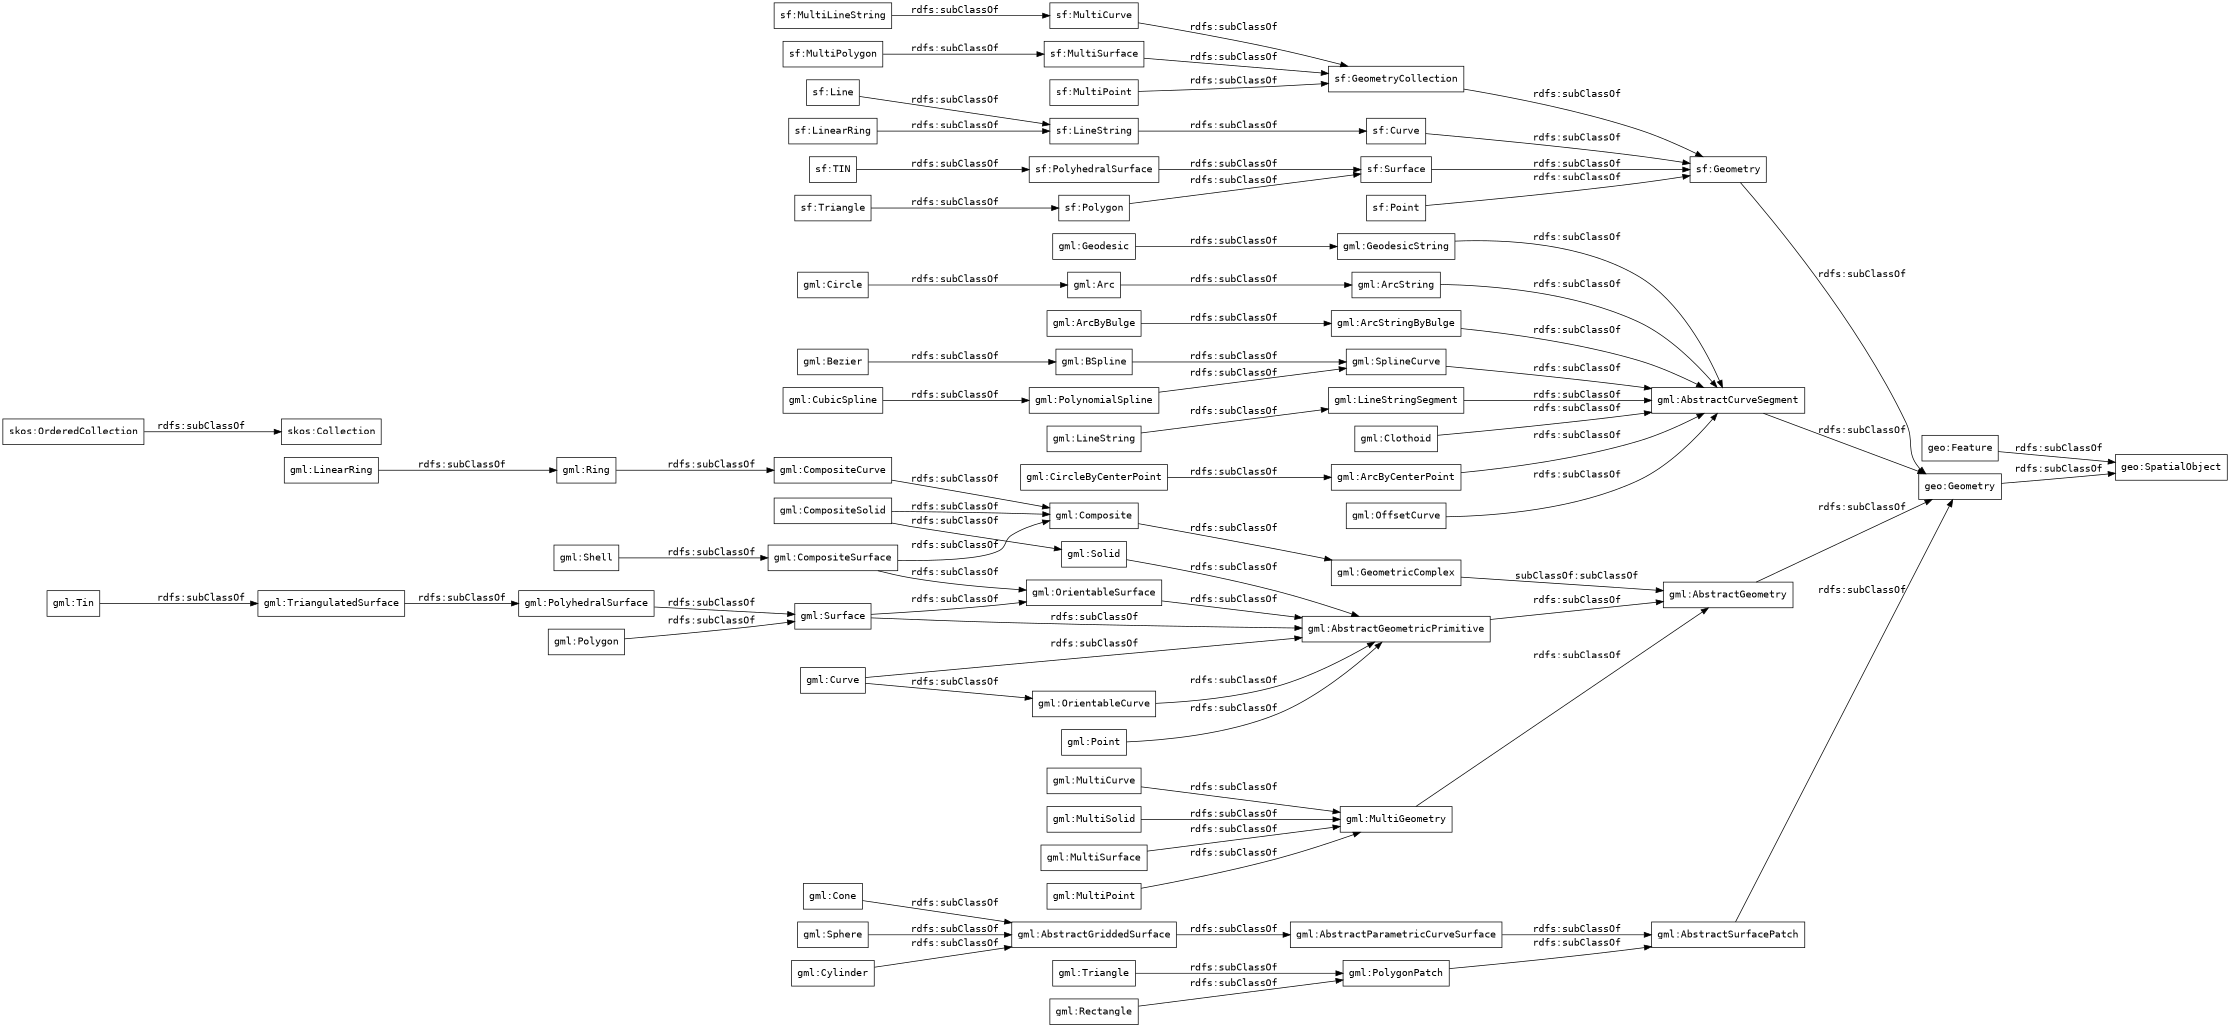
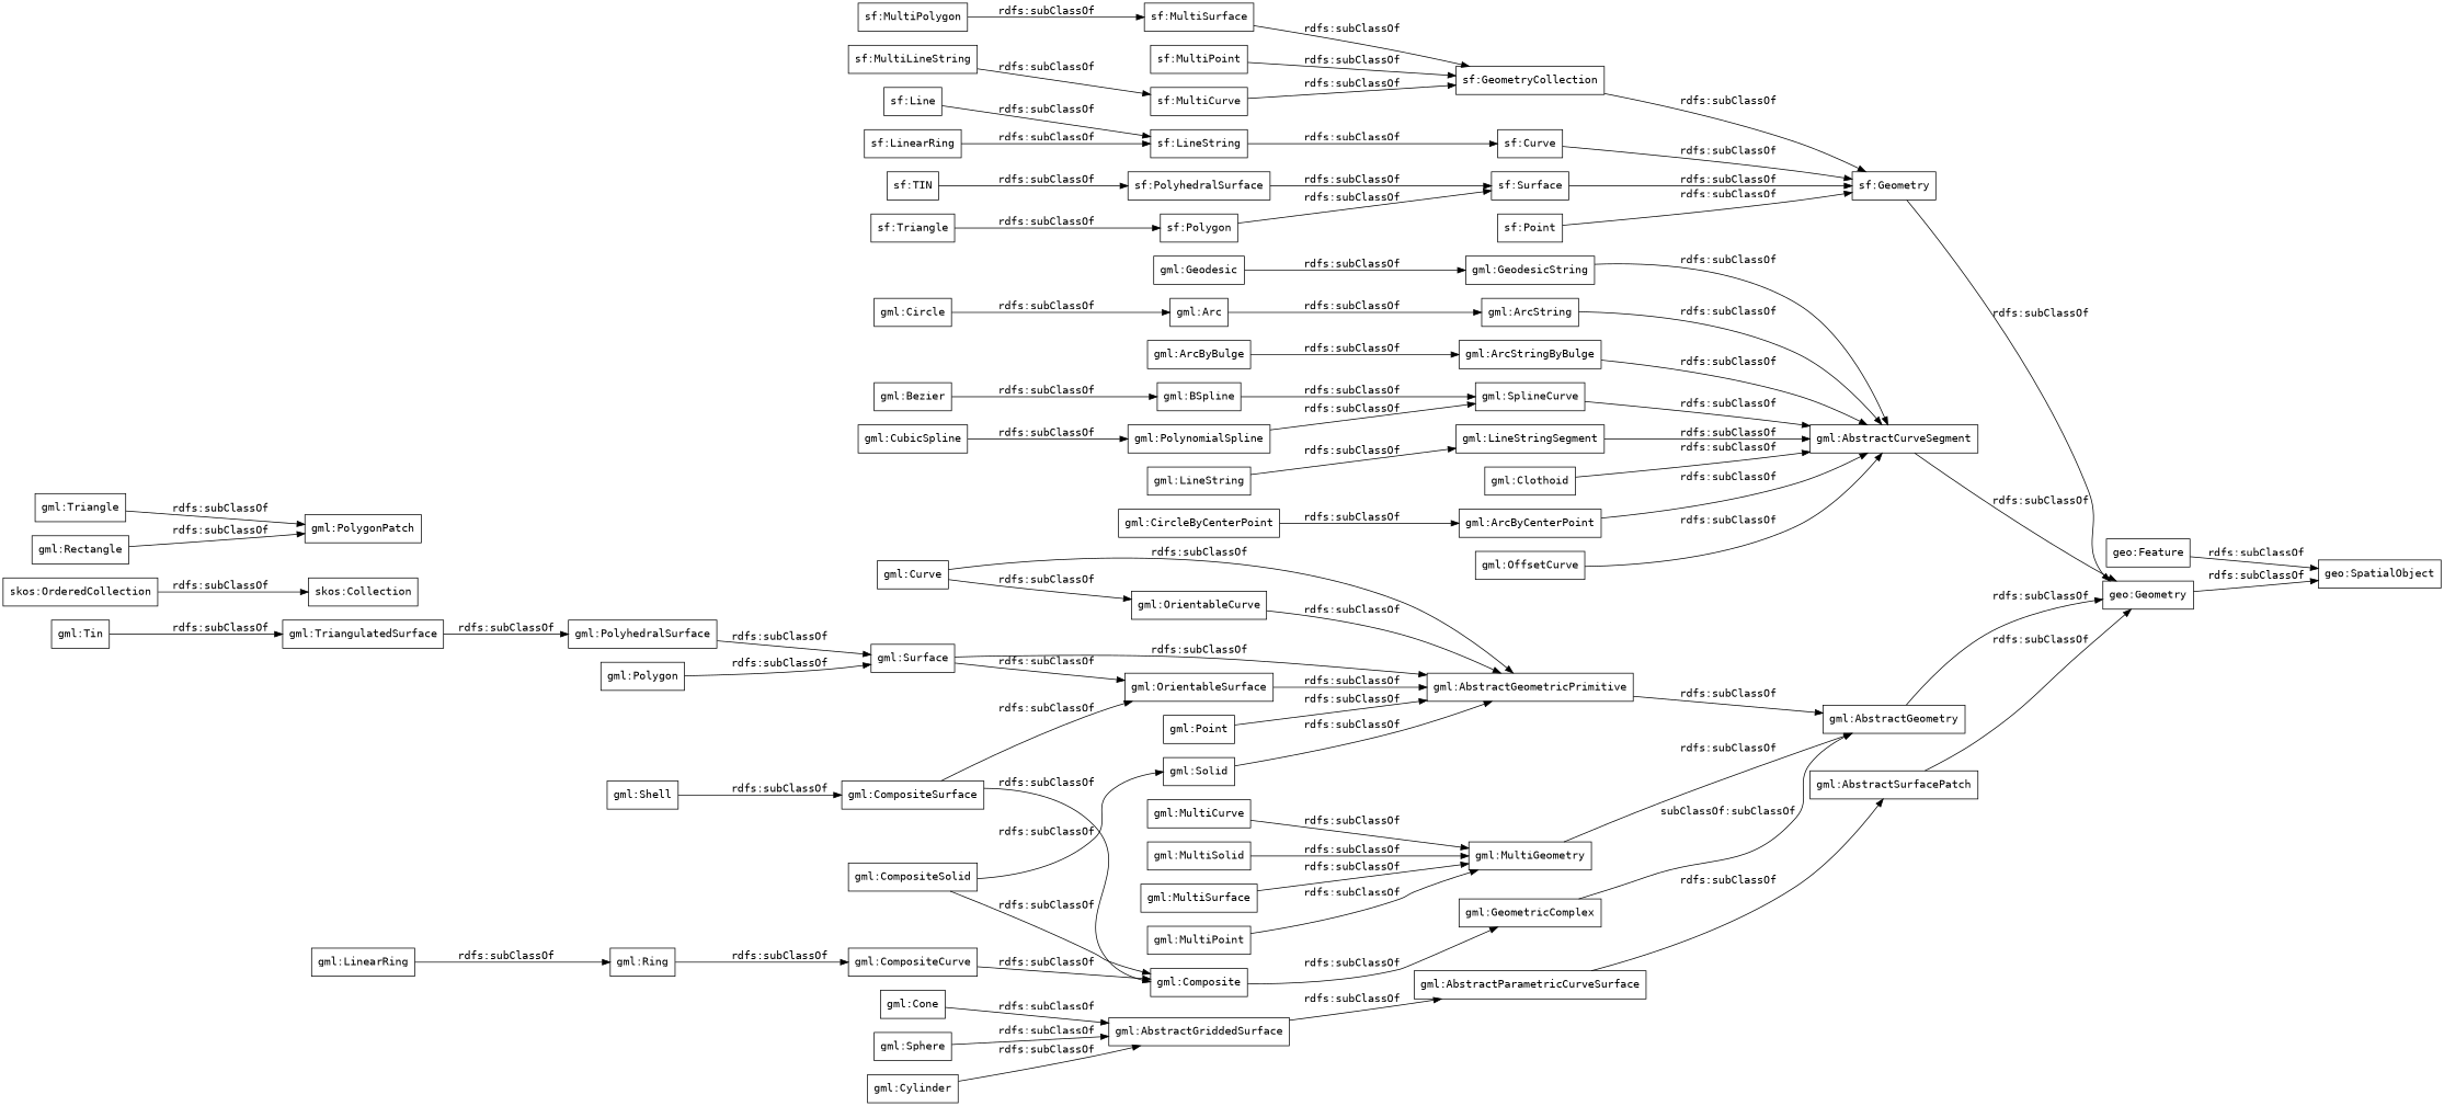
  digraph {
    fontname="DejaVu Sans Mono"
    rankdir=LR
    node [color=black fontname="DejaVu Sans Mono" shape=rectangle]
    edge [fontname="DejaVu Sans Mono"]
    "geo:Feature"
    "geo:SpatialObject"
    "geo:Geometry"
    "skos:OrderedCollection"
    "skos:Collection"
    "sf:MultiCurve"
    "sf:GeometryCollection"
    "sf:Geometry"
    "sf:Line"
    "sf:LineString"
    "sf:Curve"
    "sf:PolyhedralSurface"
    "sf:Surface"
    "sf:Triangle"
    "sf:Polygon"
    "sf:Point"
    "sf:TIN"
    "sf:MultiPolygon"
    "sf:MultiSurface"
    "sf:MultiLineString"
    "sf:LinearRing"
    "sf:MultiPoint"
    "gml:PolyhedralSurface"
    "gml:Surface"
    "gml:AbstractGeometricPrimitive"
    "gml:OrientableSurface"
    "gml:GeodesicString"
    "gml:AbstractCurveSegment"
    "gml:AbstractGeometry"
    "gml:CompositeCurve"
    "gml:Composite"
    "gml:OrientableCurve"
    "gml:GeometricComplex"
    "gml:MultiCurve"
    "gml:MultiGeometry"
    "gml:ArcString"
    "gml:CompositeSolid"
    "gml:Solid"
    "gml:LinearRing"
    "gml:Ring"
    "gml:ArcStringByBulge"
    "gml:BSpline"
    "gml:SplineCurve"
    "gml:Cone"
    "gml:AbstractGriddedSurface"
    "gml:AbstractParametricCurveSurface"
    "gml:Curve"
    "gml:Arc"
    "gml:PolynomialSpline"
    "gml:MultiSolid"
    "gml:LineStringSegment"
    "gml:Clothoid"
    "gml:ArcByBulge"
    "gml:Triangle"
    "gml:PolygonPatch"
    "gml:AbstractSurfacePatch"
    "gml:LineString"
    "gml:CircleByCenterPoint"
    "gml:ArcByCenterPoint"
    "gml:MultiSurface"
    "gml:MultiPoint"
    "gml:OffsetCurve"
    "gml:Shell"
    "gml:CompositeSurface"
    "gml:Tin"
    "gml:TriangulatedSurface"
    "gml:Bezier"
    "gml:Rectangle"
    "gml:Circle"
    "gml:Sphere"
    "gml:Cylinder"
    "gml:Polygon"
    "gml:CubicSpline"
    "gml:Geodesic"
    "gml:Point"
    "geo:Feature" -> "geo:SpatialObject" [label="rdfs:subClassOf"]
    "geo:Geometry" -> "geo:SpatialObject" [label="rdfs:subClassOf"]
    "skos:OrderedCollection" -> "skos:Collection" [label="rdfs:subClassOf"]
    "sf:MultiCurve" -> "sf:GeometryCollection" [label="rdfs:subClassOf"]
    "sf:GeometryCollection" -> "sf:Geometry" [label="rdfs:subClassOf"]
    "sf:Geometry" -> "geo:Geometry" [label="rdfs:subClassOf"]
    "sf:Line" -> "sf:LineString" [label="rdfs:subClassOf"]
    "sf:LineString" -> "sf:Curve" [label="rdfs:subClassOf"]
    "sf:Curve" -> "sf:Geometry" [label="rdfs:subClassOf"]
    "sf:PolyhedralSurface" -> "sf:Surface" [label="rdfs:subClassOf"]
    "sf:Surface" -> "sf:Geometry" [label="rdfs:subClassOf"]
    "sf:Triangle" -> "sf:Polygon" [label="rdfs:subClassOf"]
    "sf:Polygon" -> "sf:Surface" [label="rdfs:subClassOf"]
    "sf:Point" -> "sf:Geometry" [label="rdfs:subClassOf"]
    "sf:TIN" -> "sf:PolyhedralSurface" [label="rdfs:subClassOf"]
    "sf:MultiPolygon" -> "sf:MultiSurface" [label="rdfs:subClassOf"]
    "sf:MultiSurface" -> "sf:GeometryCollection" [label="rdfs:subClassOf"]
    "sf:MultiLineString" -> "sf:MultiCurve" [label="rdfs:subClassOf"]
    "sf:LinearRing" -> "sf:LineString" [label="rdfs:subClassOf"]
    "sf:MultiPoint" -> "sf:GeometryCollection" [label="rdfs:subClassOf"]
    "gml:PolyhedralSurface" -> "gml:Surface" [label="rdfs:subClassOf"]
    "gml:Surface" -> "gml:AbstractGeometricPrimitive" [label="rdfs:subClassOf"]
    "gml:Surface" -> "gml:OrientableSurface" [label="rdfs:subClassOf"]
    "gml:AbstractGeometricPrimitive" -> "gml:AbstractGeometry" [label="rdfs:subClassOf"]
    "gml:OrientableSurface" -> "gml:AbstractGeometricPrimitive" [label="rdfs:subClassOf"]
    "gml:GeodesicString" -> "gml:AbstractCurveSegment" [label="rdfs:subClassOf"]
    "gml:AbstractCurveSegment" -> "geo:Geometry" [label="rdfs:subClassOf"]
    "gml:AbstractGeometry" -> "geo:Geometry" [label="rdfs:subClassOf"]
    "gml:CompositeCurve" -> "gml:Composite" [label="rdfs:subClassOf"]
    "gml:Composite" -> "gml:GeometricComplex" [label="rdfs:subClassOf"]
    "gml:OrientableCurve" -> "gml:AbstractGeometricPrimitive" [label="rdfs:subClassOf"]
    "gml:GeometricComplex" -> "gml:AbstractGeometry" [label="subClassOf:subClassOf"]
    "gml:MultiCurve" -> "gml:MultiGeometry" [label="rdfs:subClassOf"]
    "gml:MultiGeometry" -> "gml:AbstractGeometry" [label="rdfs:subClassOf"]
    "gml:ArcString" -> "gml:AbstractCurveSegment" [label="rdfs:subClassOf"]
    "gml:CompositeSolid" -> "gml:Composite" [label="rdfs:subClassOf"]
    "gml:CompositeSolid" -> "gml:Solid" [label="rdfs:subClassOf"]
    "gml:Solid" -> "gml:AbstractGeometricPrimitive" [label="rdfs:subClassOf"]
    "gml:LinearRing" -> "gml:Ring" [label="rdfs:subClassOf"]
    "gml:Ring" -> "gml:CompositeCurve" [label="rdfs:subClassOf"]
    "gml:ArcStringByBulge" -> "gml:AbstractCurveSegment" [label="rdfs:subClassOf"]
    "gml:BSpline" -> "gml:SplineCurve" [label="rdfs:subClassOf"]
    "gml:SplineCurve" -> "gml:AbstractCurveSegment" [label="rdfs:subClassOf"]
    "gml:Cone" -> "gml:AbstractGriddedSurface" [label="rdfs:subClassOf"]
    "gml:AbstractGriddedSurface" -> "gml:AbstractParametricCurveSurface" [label="rdfs:subClassOf"]
    "gml:AbstractParametricCurveSurface" -> "gml:AbstractSurfacePatch" [label="rdfs:subClassOf"]
    "gml:Curve" -> "gml:AbstractGeometricPrimitive" [label="rdfs:subClassOf"]
    "gml:Curve" -> "gml:OrientableCurve" [label="rdfs:subClassOf"]
    "gml:Arc" -> "gml:ArcString" [label="rdfs:subClassOf"]
    "gml:PolynomialSpline" -> "gml:SplineCurve" [label="rdfs:subClassOf"]
    "gml:MultiSolid" -> "gml:MultiGeometry" [label="rdfs:subClassOf"]
    "gml:LineStringSegment" -> "gml:AbstractCurveSegment" [label="rdfs:subClassOf"]
    "gml:Clothoid" -> "gml:AbstractCurveSegment" [label="rdfs:subClassOf"]
    "gml:ArcByBulge" -> "gml:ArcStringByBulge" [label="rdfs:subClassOf"]
    "gml:Triangle" -> "gml:PolygonPatch" [label="rdfs:subClassOf"]
-   "gml:PolygonPatch" -> "gml:AbstractSurfacePatch" [label="rdfs:subClassOf"]
    "gml:AbstractSurfacePatch" -> "geo:Geometry" [label="rdfs:subClassOf"]
    "gml:LineString" -> "gml:LineStringSegment" [label="rdfs:subClassOf"]
    "gml:CircleByCenterPoint" -> "gml:ArcByCenterPoint" [label="rdfs:subClassOf"]
    "gml:ArcByCenterPoint" -> "gml:AbstractCurveSegment" [label="rdfs:subClassOf"]
    "gml:MultiSurface" -> "gml:MultiGeometry" [label="rdfs:subClassOf"]
    "gml:MultiPoint" -> "gml:MultiGeometry" [label="rdfs:subClassOf"]
    "gml:OffsetCurve" -> "gml:AbstractCurveSegment" [label="rdfs:subClassOf"]
    "gml:Shell" -> "gml:CompositeSurface" [label="rdfs:subClassOf"]
    "gml:CompositeSurface" -> "gml:OrientableSurface" [label="rdfs:subClassOf"]
    "gml:CompositeSurface" -> "gml:Composite" [label="rdfs:subClassOf"]
    "gml:Tin" -> "gml:TriangulatedSurface" [label="rdfs:subClassOf"]
    "gml:TriangulatedSurface" -> "gml:PolyhedralSurface" [label="rdfs:subClassOf"]
    "gml:Bezier" -> "gml:BSpline" [label="rdfs:subClassOf"]
    "gml:Rectangle" -> "gml:PolygonPatch" [label="rdfs:subClassOf"]
    "gml:Circle" -> "gml:Arc" [label="rdfs:subClassOf"]
    "gml:Sphere" -> "gml:AbstractGriddedSurface" [label="rdfs:subClassOf"]
    "gml:Cylinder" -> "gml:AbstractGriddedSurface" [label="rdfs:subClassOf"]
    "gml:Polygon" -> "gml:Surface" [label="rdfs:subClassOf"]
    "gml:CubicSpline" -> "gml:PolynomialSpline" [label="rdfs:subClassOf"]
    "gml:Geodesic" -> "gml:GeodesicString" [label="rdfs:subClassOf"]
    "gml:Point" -> "gml:AbstractGeometricPrimitive" [label="rdfs:subClassOf"]
  }
